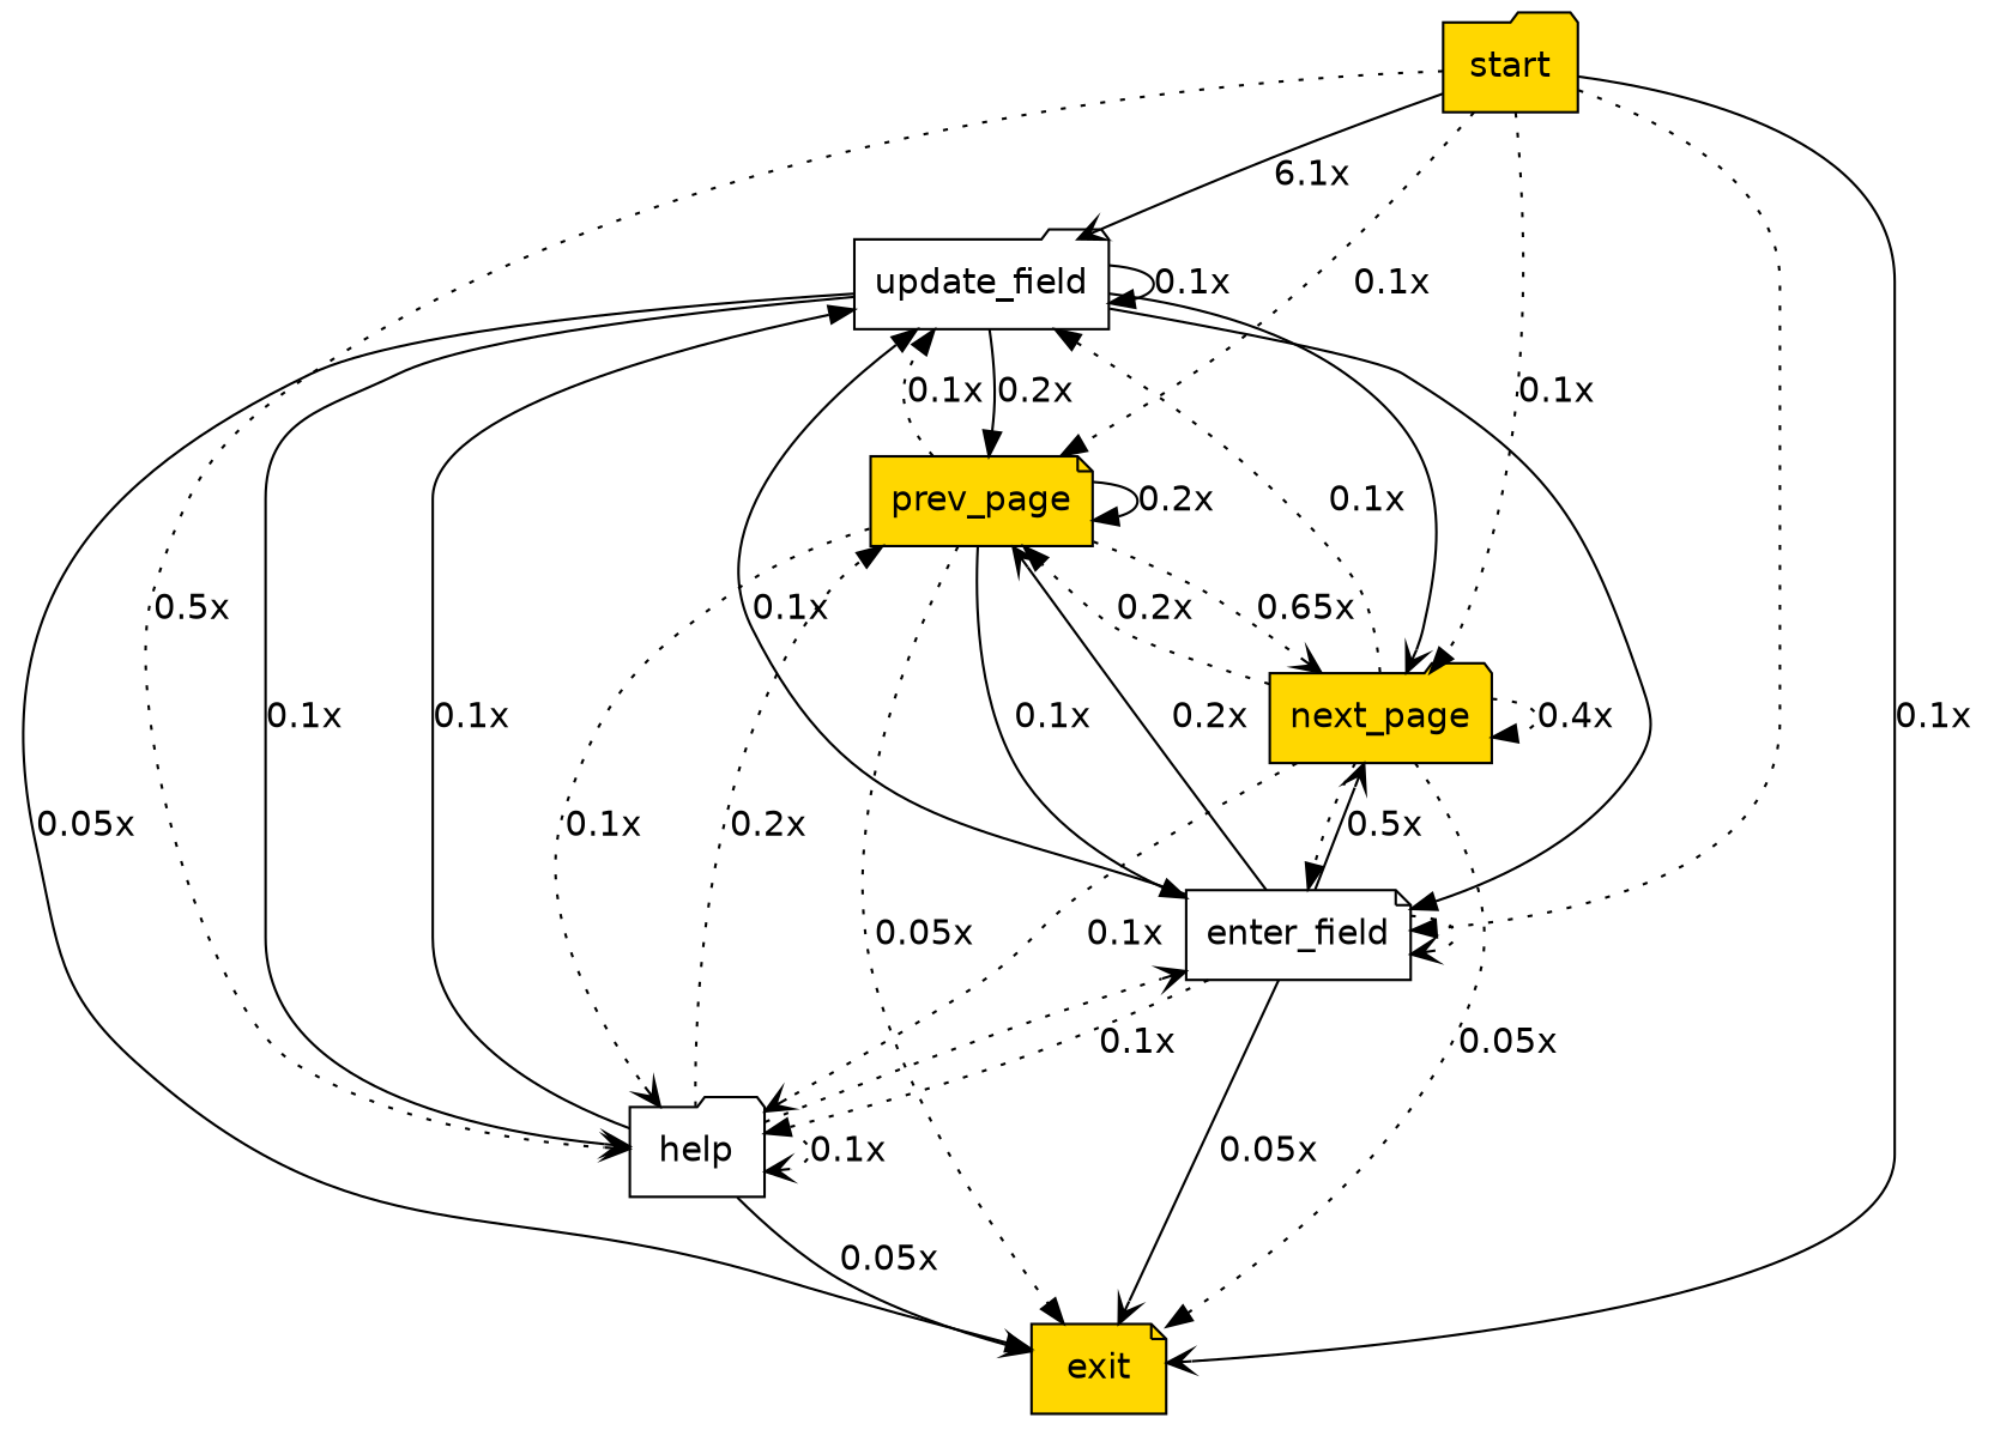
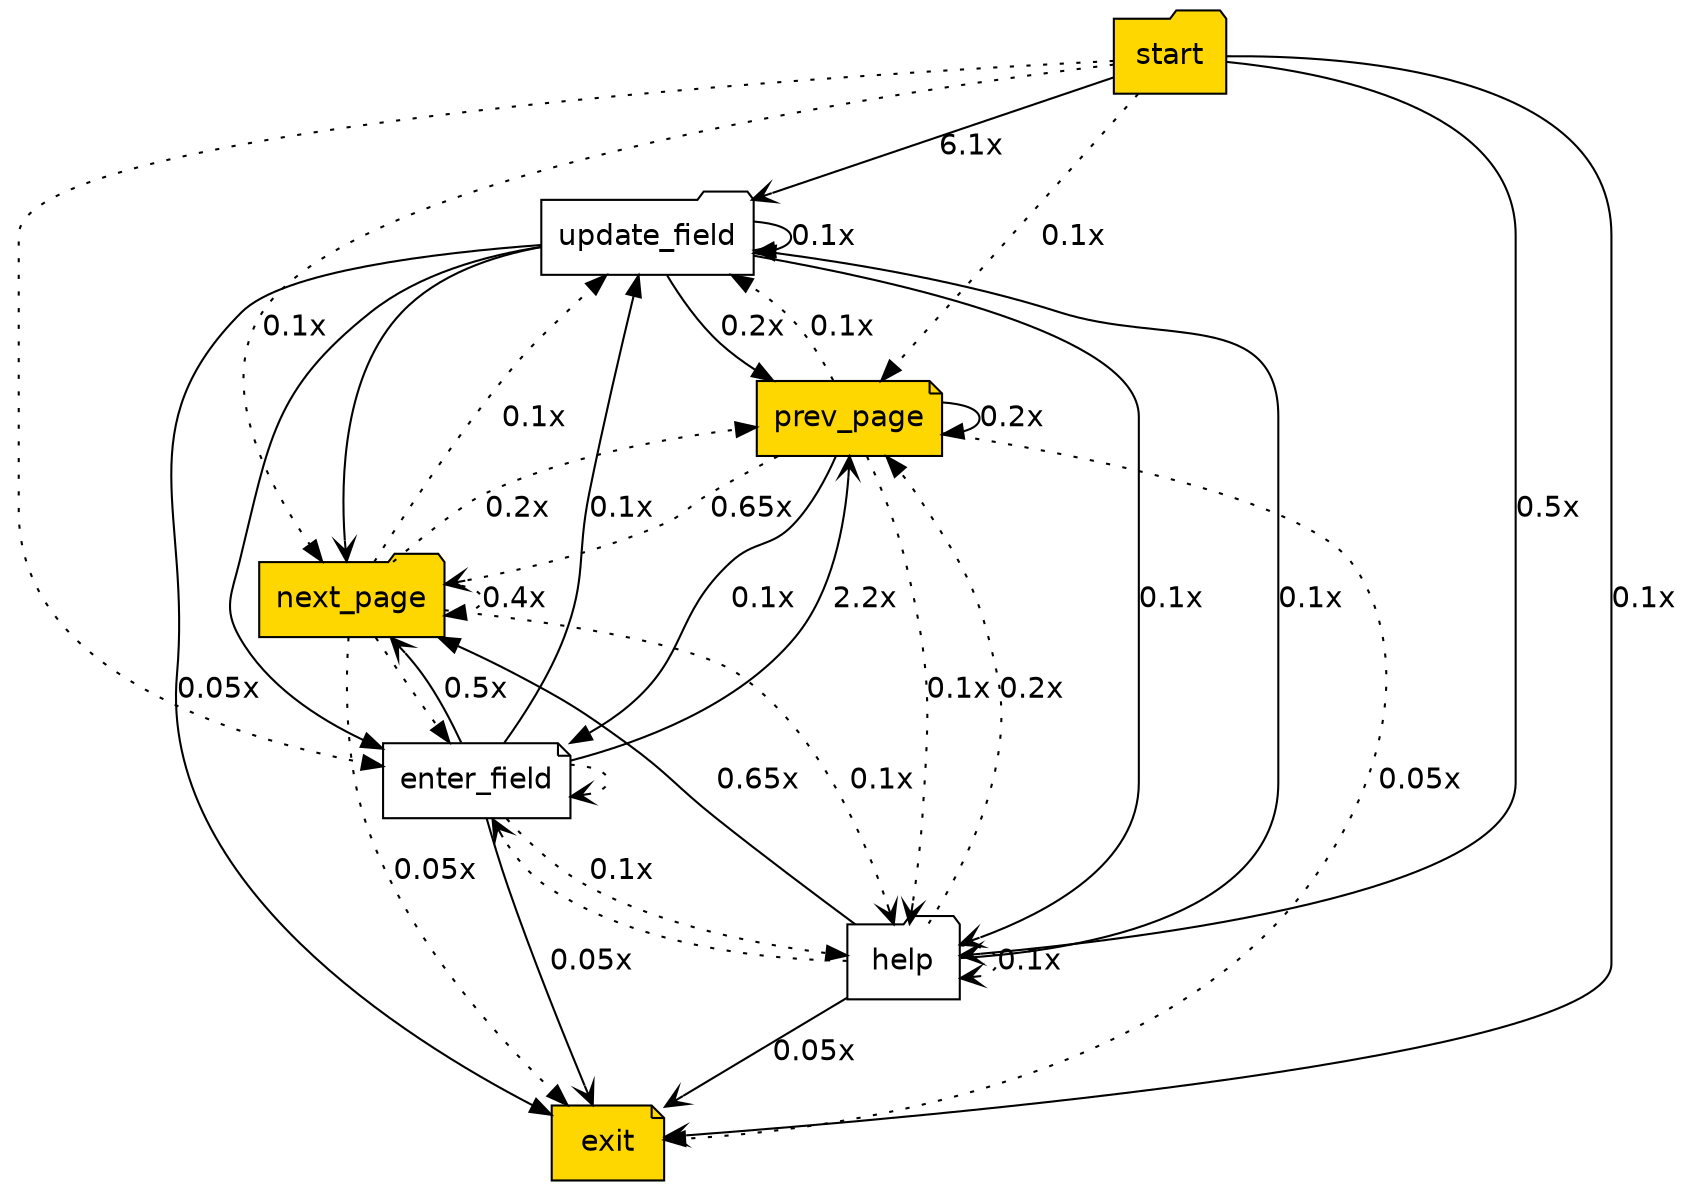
  digraph {
    fontname="DejaVu Sans"
    node [fillcolor=gold fontname="DejaVu Sans" shape=folder style=filled]
    edge [arrowhead=normal fontname="DejaVu Sans" style=dotted]
    n1 [fillcolor=white label=update_field]
    n2 [label=prev_page shape=note]
    n3 [label=next_page]
    n4 [fillcolor=white label=help]
    n5 [fillcolor=white label=enter_field shape=note]
    n6 [label=exit shape=note]
    n7 [label=start]
    n1 -> n1 [label="0.1x" style=solid]
    n1 -> n2 [label="0.2x" style=solid]
    n1 -> n3 [arrowhead=vee style=solid]
    n1 -> n4 [arrowhead=vee label="0.1x" style=solid]
    n1 -> n5 [style=solid]
    n1 -> n6 [label="0.05x" style=solid]
    n2 -> n1 [label="0.1x"]
    n2 -> n2 [label="0.2x" style=solid]
    n2 -> n3 [arrowhead=vee label="0.65x"]
    n2 -> n4 [arrowhead=vee label="0.1x"]
    n2 -> n5 [label="0.1x" style=solid]
    n2 -> n6 [label="0.05x"]
    n3 -> n1 [label="0.1x"]
    n3 -> n2 [label="0.2x"]
    n3 -> n3 [label="0.4x"]
    n3 -> n4 [arrowhead=vee label="0.1x"]
    n3 -> n5
    n3 -> n6 [label="0.05x"]
    n4 -> n1 [label="0.1x" style=solid]
    n4 -> n2 [label="0.2x"]
+   n4 -> n3 [label="0.65x" style=solid]
    n4 -> n4 [arrowhead=vee label="0.1x"]
    n4 -> n5 [arrowhead=vee]
    n4 -> n6 [arrowhead=vee label="0.05x" style=solid]
    n5 -> n1 [label="0.1x" style=solid]
-   n5 -> n2 [arrowhead=vee label="0.2x" style=solid]
+   n5 -> n2 [arrowhead=vee label="2.2x" style=solid]
    n5 -> n3 [arrowhead=vee label="0.5x" style=solid]
    n5 -> n4 [label="0.1x"]
    n5 -> n5 [arrowhead=vee]
    n5 -> n6 [arrowhead=vee label="0.05x" style=solid]
    n7 -> n1 [arrowhead=vee label="6.1x" style=solid]
    n7 -> n2 [label="0.1x"]
    n7 -> n3 [label="0.1x"]
-   n7 -> n4 [arrowhead=vee label="0.5x"]
+   n7 -> n4 [arrowhead=vee label="0.5x" style=solid]
    n7 -> n5
    n7 -> n6 [arrowhead=vee label="0.1x" style=solid]
  }
